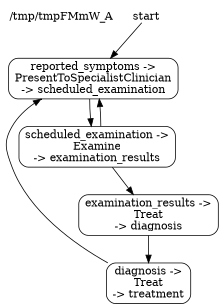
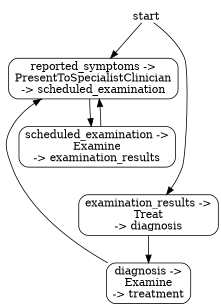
  digraph {
    node [shape=box style=rounded]
    edge [style=solid weight=1]
-   n1 [label="/tmp/tmpFMmW_A" shape=plaintext style=""]
    n2 [label=start shape=plain style=""]
    n3 [label="reported_symptoms ->\nPresentToSpecialistClinician\n-> scheduled_examination"]
    n4 [label="scheduled_examination ->\nExamine\n-> examination_results"]
    n5 [label="examination_results ->\nTreat\n-> diagnosis"]
-   n6 [label="diagnosis ->\nTreat\n-> treatment"]
+   n6 [label="diagnosis ->\nExamine\n-> treatment"]
    n2 -> n3
    n3 -> n4
    n4 -> n3 [weight=0 style=""]
-   n4 -> n5
+   n2 -> n5
    n5 -> n6
    n6 -> n3 [weight=0 style=""]
  }
